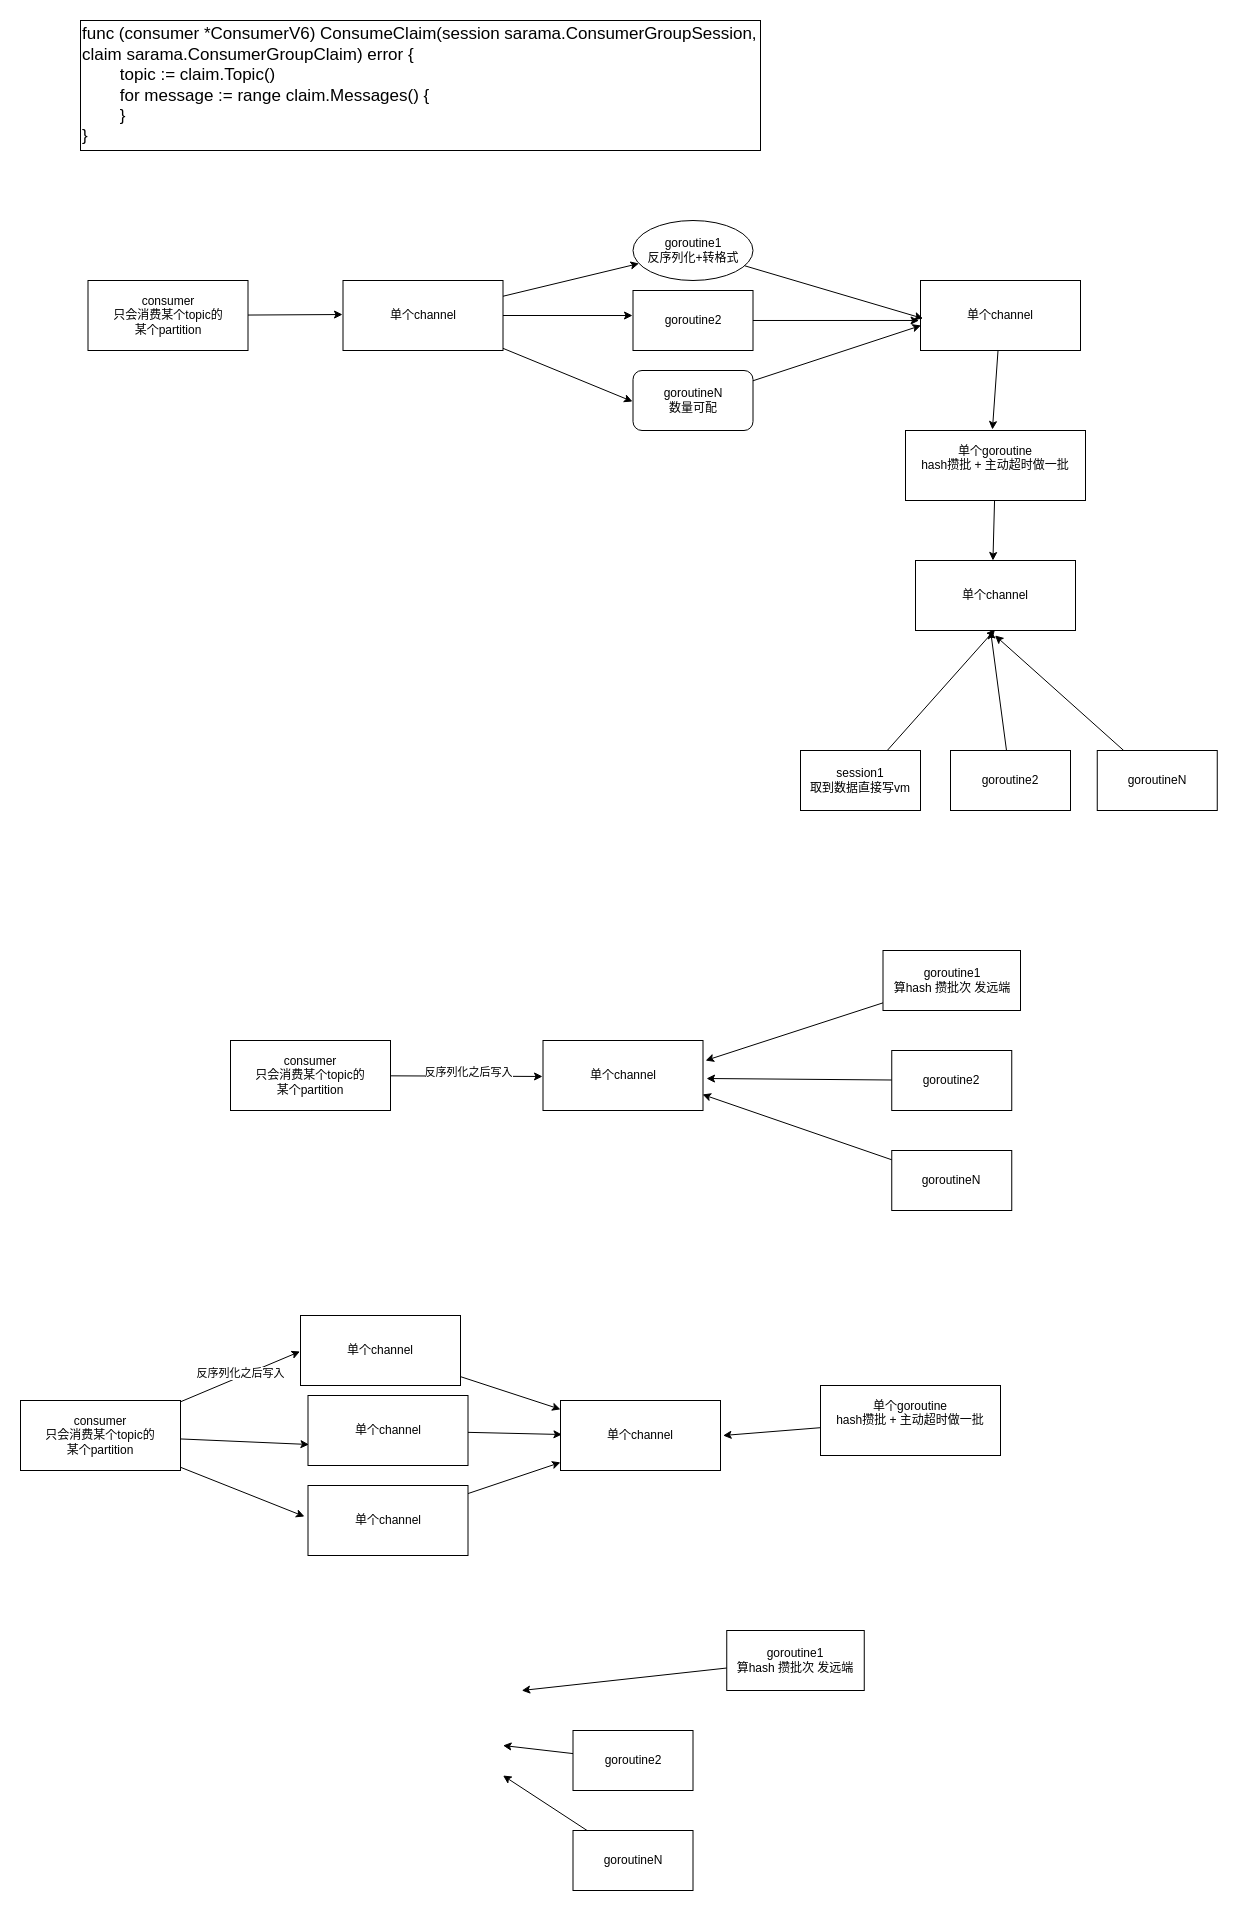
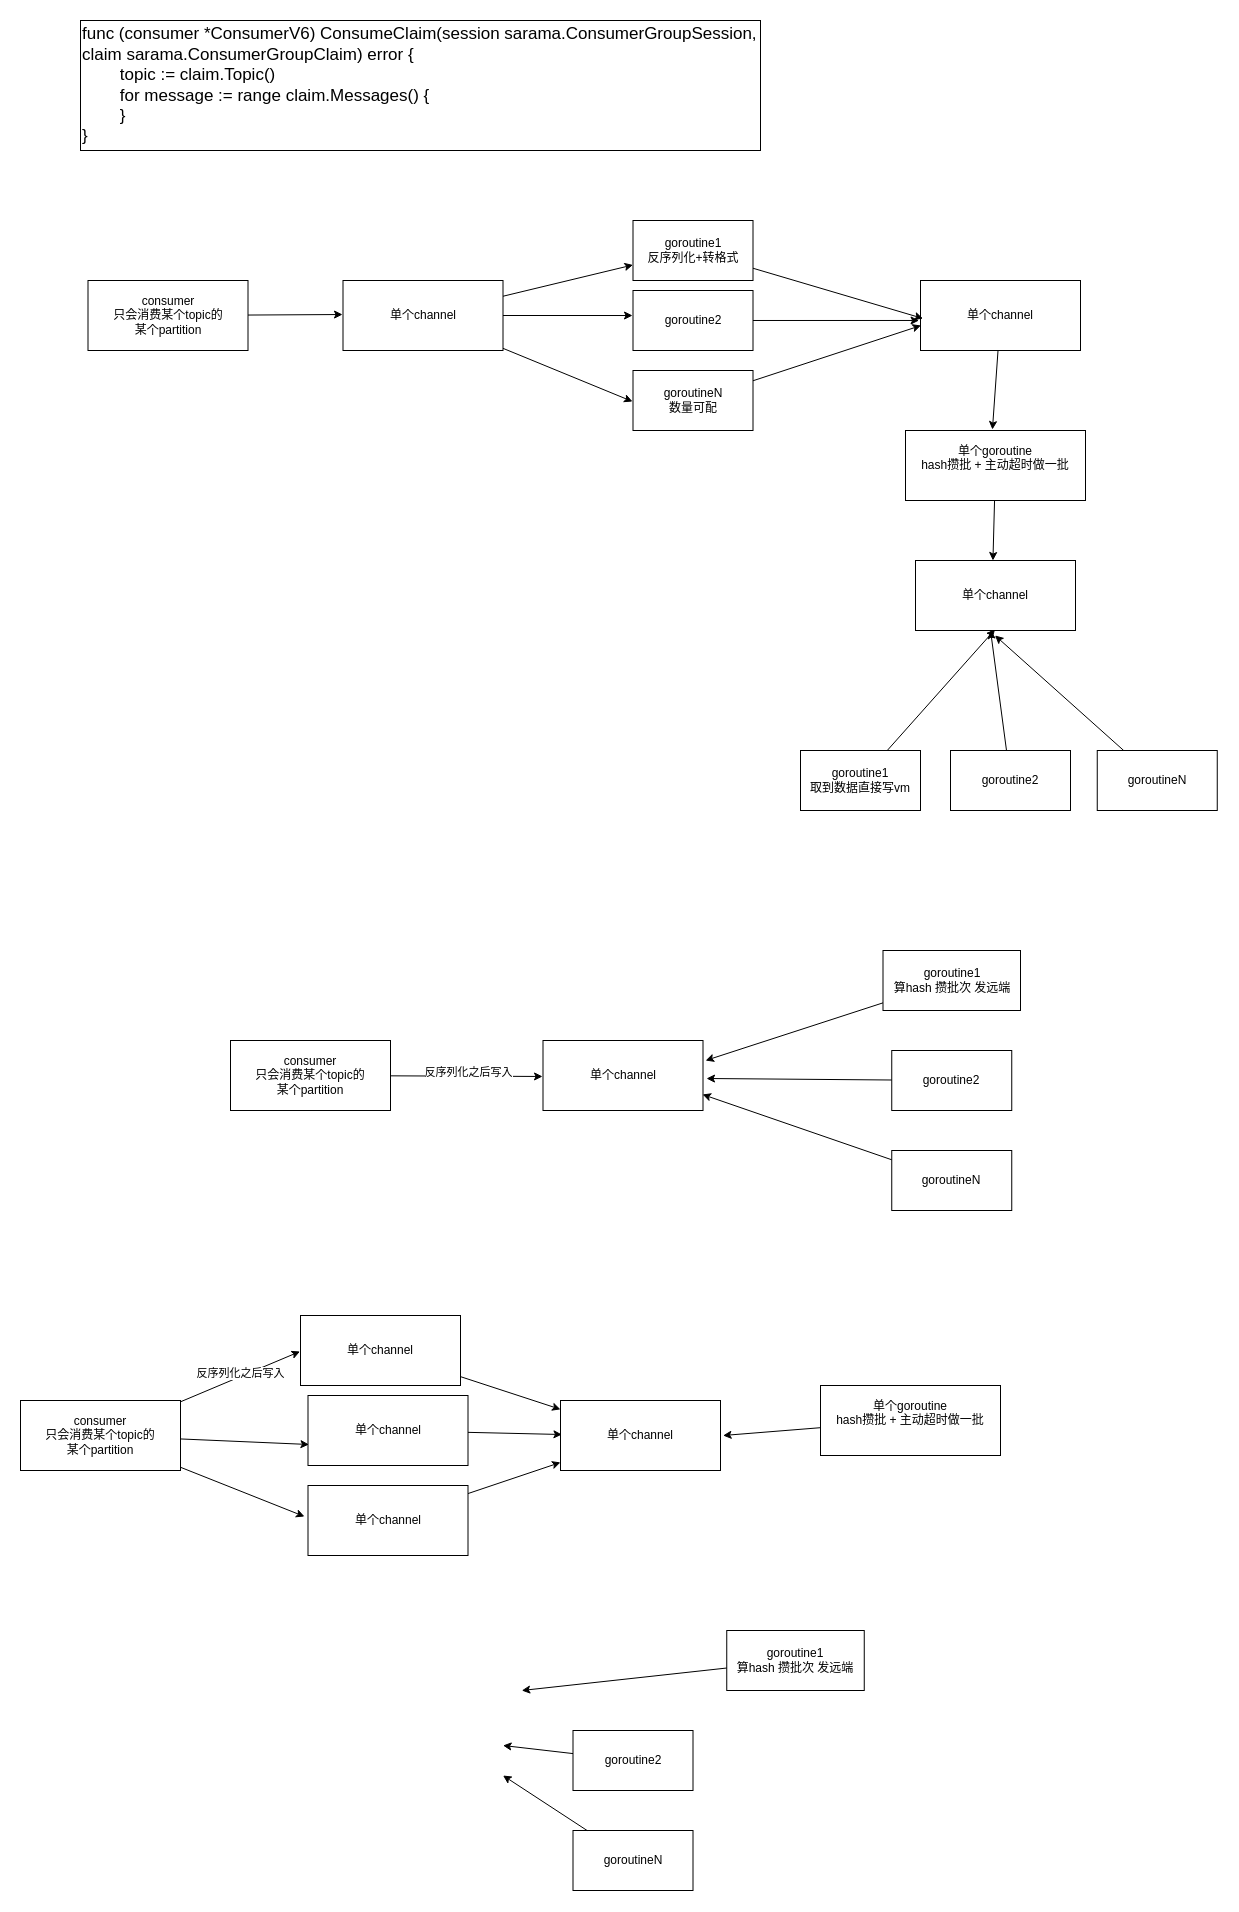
  <mxCell id="0" style=";html=1;" />
  <mxCell id="1" style=";html=1;" parent="0" />
  <mxCell id="2" value="consumer&lt;div&gt;只会消费某个topic的&lt;br&gt;某个partition&lt;br&gt;&lt;/div&gt;" style="rounded=0;whiteSpace=wrap;html=1;" vertex="1" parent="1"><mxGeometry x="87.5" y="280" width="160" height="70" as="geometry" /></mxCell>
  <mxCell id="3" value="&lt;div style=&quot;font-size: 17px;&quot;&gt;&lt;font style=&quot;font-size: 17px;&quot;&gt;func (consumer *ConsumerV6) ConsumeClaim(session sarama.ConsumerGroupSession, claim sarama.ConsumerGroupClaim) error {&lt;/font&gt;&lt;/div&gt;&lt;div style=&quot;font-size: 17px;&quot;&gt;&lt;span style=&quot;white-space: normal;&quot;&gt;&lt;font style=&quot;font-size: 17px;&quot;&gt;&lt;span style=&quot;white-space:pre&quot;&gt;&#09;&lt;/span&gt;topic := claim.Topic()&lt;/font&gt;&lt;/span&gt;&lt;/div&gt;&lt;div style=&quot;font-size: 17px;&quot;&gt;&lt;span style=&quot;white-space: normal;&quot;&gt;&lt;font style=&quot;font-size: 17px;&quot;&gt;&lt;span style=&quot;white-space:pre&quot;&gt;&#09;&lt;/span&gt;for message := range claim.Messages() {&lt;/font&gt;&lt;/span&gt;&lt;/div&gt;&lt;div style=&quot;font-size: 17px;&quot;&gt;&lt;span style=&quot;white-space: normal;&quot;&gt;&lt;font style=&quot;font-size: 17px;&quot;&gt;&lt;span style=&quot;white-space:pre&quot;&gt;&#09;&lt;/span&gt;}&lt;/font&gt;&lt;/span&gt;&lt;/div&gt;&lt;div style=&quot;font-size: 17px;&quot;&gt;&lt;font style=&quot;font-size: 17px;&quot;&gt;}&lt;/font&gt;&lt;/div&gt;" style="rounded=0;whiteSpace=wrap;html=1;align=left;" vertex="1" parent="1"><mxGeometry x="80" y="20" width="680" height="130" as="geometry" /></mxCell>
  <mxCell id="4" style="rounded=0;orthogonalLoop=1;jettySize=auto;html=1;" edge="1" parent="1" source="5" target="7"><mxGeometry relative="1" as="geometry" /></mxCell>
  <mxCell id="5" value="&lt;div&gt;单个channel&lt;/div&gt;" style="rounded=0;whiteSpace=wrap;html=1;" vertex="1" parent="1"><mxGeometry x="342.5" y="280" width="160" height="70" as="geometry" /></mxCell>
  <mxCell id="6" style="rounded=0;orthogonalLoop=1;jettySize=auto;html=1;entryX=-0.003;entryY=0.486;entryDx=0;entryDy=0;entryPerimeter=0;" edge="1" parent="1" source="2" target="5"><mxGeometry relative="1" as="geometry" /></mxCell>
- <mxCell id="7" value="&lt;div&gt;goroutine1&lt;br&gt;反序列化+转格式&lt;/div&gt;" style="ellipse;whiteSpace=wrap;html=1;" vertex="1" parent="1"><mxGeometry x="632.5" y="220" width="120" height="60" as="geometry" /></mxCell>
+ <mxCell id="7" value="&lt;div&gt;goroutine1&lt;br&gt;反序列化+转格式&lt;/div&gt;" style="rounded=0;whiteSpace=wrap;html=1;" vertex="1" parent="1"><mxGeometry x="632.5" y="220" width="120" height="60" as="geometry" /></mxCell>
  <mxCell id="8" value="&lt;div&gt;goroutine2&lt;/div&gt;" style="rounded=0;whiteSpace=wrap;html=1;" vertex="1" parent="1"><mxGeometry x="632.5" y="290" width="120" height="60" as="geometry" /></mxCell>
- <mxCell id="9" value="&lt;div&gt;goroutineN&lt;br&gt;数量可配&lt;/div&gt;" style="whiteSpace=wrap;html=1;rounded=1;" vertex="1" parent="1"><mxGeometry x="632.5" y="370" width="120" height="60" as="geometry" /></mxCell>
+ <mxCell id="9" value="&lt;div&gt;goroutineN&lt;br&gt;数量可配&lt;/div&gt;" style="rounded=0;whiteSpace=wrap;html=1;" vertex="1" parent="1"><mxGeometry x="632.5" y="370" width="120" height="60" as="geometry" /></mxCell>
  <mxCell id="10" style="rounded=0;orthogonalLoop=1;jettySize=auto;html=1;entryX=-0.004;entryY=0.417;entryDx=0;entryDy=0;entryPerimeter=0;" edge="1" parent="1" source="5" target="8"><mxGeometry relative="1" as="geometry" /></mxCell>
  <mxCell id="11" style="rounded=0;orthogonalLoop=1;jettySize=auto;html=1;entryX=-0.004;entryY=0.517;entryDx=0;entryDy=0;entryPerimeter=0;" edge="1" parent="1" source="5" target="9"><mxGeometry relative="1" as="geometry" /></mxCell>
  <mxCell id="12" value="&lt;div&gt;单个channel&lt;/div&gt;" style="rounded=0;whiteSpace=wrap;html=1;" vertex="1" parent="1"><mxGeometry x="920" y="280" width="160" height="70" as="geometry" /></mxCell>
  <mxCell id="13" style="rounded=0;orthogonalLoop=1;jettySize=auto;html=1;entryX=0.016;entryY=0.543;entryDx=0;entryDy=0;entryPerimeter=0;" edge="1" parent="1" source="7" target="12"><mxGeometry relative="1" as="geometry" /></mxCell>
  <mxCell id="14" style="rounded=0;orthogonalLoop=1;jettySize=auto;html=1;entryX=-0.009;entryY=0.571;entryDx=0;entryDy=0;entryPerimeter=0;" edge="1" parent="1" source="8" target="12"><mxGeometry relative="1" as="geometry" /></mxCell>
  <mxCell id="15" style="rounded=0;orthogonalLoop=1;jettySize=auto;html=1;entryX=0.003;entryY=0.643;entryDx=0;entryDy=0;entryPerimeter=0;" edge="1" parent="1" source="9" target="12"><mxGeometry relative="1" as="geometry" /></mxCell>
  <mxCell id="16" value="&lt;div&gt;单个goroutine&lt;br&gt;hash攒批 + 主动超时做一批&lt;br&gt;&lt;br&gt;&lt;/div&gt;" style="rounded=0;whiteSpace=wrap;html=1;" vertex="1" parent="1"><mxGeometry x="905" y="430" width="180" height="70" as="geometry" /></mxCell>
  <mxCell id="17" style="rounded=0;orthogonalLoop=1;jettySize=auto;html=1;entryX=0.483;entryY=-0.014;entryDx=0;entryDy=0;entryPerimeter=0;" edge="1" parent="1" source="12" target="16"><mxGeometry relative="1" as="geometry" /></mxCell>
- <mxCell id="18" value="session1&lt;br&gt;取到数据直接写vm" style="rounded=0;whiteSpace=wrap;html=1;" vertex="1" parent="1"><mxGeometry x="800" y="750" width="120" height="60" as="geometry" /></mxCell>
+ <mxCell id="18" value="goroutine1&lt;br&gt;取到数据直接写vm" style="rounded=0;whiteSpace=wrap;html=1;" vertex="1" parent="1"><mxGeometry x="800" y="750" width="120" height="60" as="geometry" /></mxCell>
  <mxCell id="19" value="&lt;div&gt;goroutine2&lt;/div&gt;" style="rounded=0;whiteSpace=wrap;html=1;" vertex="1" parent="1"><mxGeometry x="950" y="750" width="120" height="60" as="geometry" /></mxCell>
  <mxCell id="20" style="rounded=0;orthogonalLoop=1;jettySize=auto;html=1;entryX=0.497;entryY=1.071;entryDx=0;entryDy=0;entryPerimeter=0;" edge="1" parent="1" source="21" target="24"><mxGeometry relative="1" as="geometry"><mxPoint x="983.36" y="710.98" as="targetPoint" /></mxGeometry></mxCell>
  <mxCell id="21" value="goroutineN" style="rounded=0;whiteSpace=wrap;html=1;" vertex="1" parent="1"><mxGeometry x="1096.75" y="750" width="120" height="60" as="geometry" /></mxCell>
  <mxCell id="22" style="rounded=0;orthogonalLoop=1;jettySize=auto;html=1;entryX=0.497;entryY=0.986;entryDx=0;entryDy=0;entryPerimeter=0;" edge="1" parent="1" source="18" target="24"><mxGeometry relative="1" as="geometry"><mxPoint x="985.81" y="711.96" as="targetPoint" /></mxGeometry></mxCell>
  <mxCell id="23" style="rounded=0;orthogonalLoop=1;jettySize=auto;html=1;entryX=0.469;entryY=1;entryDx=0;entryDy=0;entryPerimeter=0;" edge="1" parent="1" source="19" target="24"><mxGeometry relative="1" as="geometry"><mxPoint x="987.91" y="710" as="targetPoint" /></mxGeometry></mxCell>
  <mxCell id="24" value="&lt;div&gt;单个channel&lt;/div&gt;" style="rounded=0;whiteSpace=wrap;html=1;" vertex="1" parent="1"><mxGeometry x="915" y="560" width="160" height="70" as="geometry" /></mxCell>
  <mxCell id="25" style="edgeStyle=none;rounded=0;orthogonalLoop=1;jettySize=auto;html=1;entryX=0.484;entryY=0;entryDx=0;entryDy=0;entryPerimeter=0;" edge="1" parent="1" source="16" target="24"><mxGeometry relative="1" as="geometry" /></mxCell>
  <mxCell id="26" value="consumer&lt;div&gt;只会消费某个topic的&lt;br&gt;某个partition&lt;br&gt;&lt;/div&gt;" style="rounded=0;whiteSpace=wrap;html=1;" vertex="1" parent="1"><mxGeometry x="230" y="1040" width="160" height="70" as="geometry" /></mxCell>
  <mxCell id="27" value="&lt;div&gt;单个channel&lt;/div&gt;" style="rounded=0;whiteSpace=wrap;html=1;" vertex="1" parent="1"><mxGeometry x="542.5" y="1040" width="160" height="70" as="geometry" /></mxCell>
  <mxCell id="28" value="goroutine1&lt;br&gt;算hash 攒批次 发远端" style="rounded=0;whiteSpace=wrap;html=1;" vertex="1" parent="1"><mxGeometry x="882.5" y="950" width="137.5" height="60" as="geometry" /></mxCell>
  <mxCell id="29" value="&lt;div&gt;goroutine2&lt;/div&gt;" style="rounded=0;whiteSpace=wrap;html=1;" vertex="1" parent="1"><mxGeometry x="891.25" y="1050" width="120" height="60" as="geometry" /></mxCell>
  <mxCell id="30" value="goroutineN" style="rounded=0;whiteSpace=wrap;html=1;" vertex="1" parent="1"><mxGeometry x="891.25" y="1150" width="120" height="60" as="geometry" /></mxCell>
  <mxCell id="31" style="edgeStyle=none;rounded=0;orthogonalLoop=1;jettySize=auto;html=1;entryX=-0.003;entryY=0.514;entryDx=0;entryDy=0;entryPerimeter=0;" edge="1" parent="1" source="26" target="27"><mxGeometry relative="1" as="geometry" /></mxCell>
  <mxCell id="32" value="反序列化之后写入" style="edgeLabel;html=1;align=center;verticalAlign=middle;resizable=0;points=[];" vertex="1" connectable="0" parent="31"><mxGeometry x="0.013" y="4" relative="1" as="geometry"><mxPoint as="offset" /></mxGeometry></mxCell>
  <mxCell id="33" style="edgeStyle=none;rounded=0;orthogonalLoop=1;jettySize=auto;html=1;entryX=1.016;entryY=0.286;entryDx=0;entryDy=0;entryPerimeter=0;" edge="1" parent="1" source="28" target="27"><mxGeometry relative="1" as="geometry" /></mxCell>
  <mxCell id="34" style="edgeStyle=none;rounded=0;orthogonalLoop=1;jettySize=auto;html=1;entryX=1.022;entryY=0.543;entryDx=0;entryDy=0;entryPerimeter=0;" edge="1" parent="1" source="29" target="27"><mxGeometry relative="1" as="geometry" /></mxCell>
  <mxCell id="35" style="edgeStyle=none;rounded=0;orthogonalLoop=1;jettySize=auto;html=1;entryX=0.997;entryY=0.771;entryDx=0;entryDy=0;entryPerimeter=0;" edge="1" parent="1" source="30" target="27"><mxGeometry relative="1" as="geometry" /></mxCell>
  <mxCell id="36" value="consumer&lt;div&gt;只会消费某个topic的&lt;br&gt;某个partition&lt;br&gt;&lt;/div&gt;" style="rounded=0;whiteSpace=wrap;html=1;" vertex="1" parent="1"><mxGeometry x="20" y="1400" width="160" height="70" as="geometry" /></mxCell>
  <mxCell id="37" style="edgeStyle=none;rounded=0;orthogonalLoop=1;jettySize=auto;html=1;" edge="1" parent="1" source="38" target="52"><mxGeometry relative="1" as="geometry" /></mxCell>
  <mxCell id="38" value="&lt;div&gt;单个channel&lt;/div&gt;" style="rounded=0;whiteSpace=wrap;html=1;" vertex="1" parent="1"><mxGeometry x="300" y="1315" width="160" height="70" as="geometry" /></mxCell>
  <mxCell id="39" value="goroutine1&lt;br&gt;算hash 攒批次 发远端" style="rounded=0;whiteSpace=wrap;html=1;" vertex="1" parent="1"><mxGeometry x="726.25" y="1630" width="137.5" height="60" as="geometry" /></mxCell>
  <mxCell id="40" value="&lt;div&gt;goroutine2&lt;/div&gt;" style="rounded=0;whiteSpace=wrap;html=1;" vertex="1" parent="1"><mxGeometry x="572.5" y="1730" width="120" height="60" as="geometry" /></mxCell>
  <mxCell id="41" value="goroutineN" style="rounded=0;whiteSpace=wrap;html=1;" vertex="1" parent="1"><mxGeometry x="572.5" y="1830" width="120" height="60" as="geometry" /></mxCell>
  <mxCell id="42" style="edgeStyle=none;rounded=0;orthogonalLoop=1;jettySize=auto;html=1;entryX=-0.003;entryY=0.514;entryDx=0;entryDy=0;entryPerimeter=0;" edge="1" parent="1" source="36" target="38"><mxGeometry relative="1" as="geometry" /></mxCell>
  <mxCell id="43" value="反序列化之后写入" style="edgeLabel;html=1;align=center;verticalAlign=middle;resizable=0;points=[];" vertex="1" connectable="0" parent="42"><mxGeometry x="0.013" y="4" relative="1" as="geometry"><mxPoint as="offset" /></mxGeometry></mxCell>
  <mxCell id="44" style="edgeStyle=none;rounded=0;orthogonalLoop=1;jettySize=auto;html=1;" edge="1" parent="1" source="39"><mxGeometry relative="1" as="geometry"><mxPoint x="521.25" y="1690" as="targetPoint" /></mxGeometry></mxCell>
  <mxCell id="45" style="edgeStyle=none;rounded=0;orthogonalLoop=1;jettySize=auto;html=1;" edge="1" parent="1" source="40"><mxGeometry relative="1" as="geometry"><mxPoint x="502.5" y="1745" as="targetPoint" /></mxGeometry></mxCell>
  <mxCell id="46" style="edgeStyle=none;rounded=0;orthogonalLoop=1;jettySize=auto;html=1;" edge="1" parent="1" source="41"><mxGeometry relative="1" as="geometry"><mxPoint x="502.5" y="1775" as="targetPoint" /></mxGeometry></mxCell>
  <mxCell id="47" value="&lt;div&gt;单个channel&lt;/div&gt;" style="rounded=0;whiteSpace=wrap;html=1;" vertex="1" parent="1"><mxGeometry x="307.5" y="1395" width="160" height="70" as="geometry" /></mxCell>
  <mxCell id="48" style="edgeStyle=none;rounded=0;orthogonalLoop=1;jettySize=auto;html=1;entryX=0.006;entryY=0.7;entryDx=0;entryDy=0;entryPerimeter=0;" edge="1" parent="1" source="36" target="47"><mxGeometry relative="1" as="geometry" /></mxCell>
  <mxCell id="49" style="edgeStyle=none;rounded=0;orthogonalLoop=1;jettySize=auto;html=1;" edge="1" parent="1" source="50" target="52"><mxGeometry relative="1" as="geometry" /></mxCell>
  <mxCell id="50" value="&lt;div&gt;单个channel&lt;/div&gt;" style="rounded=0;whiteSpace=wrap;html=1;" vertex="1" parent="1"><mxGeometry x="307.5" y="1485" width="160" height="70" as="geometry" /></mxCell>
  <mxCell id="51" style="edgeStyle=none;rounded=0;orthogonalLoop=1;jettySize=auto;html=1;entryX=-0.022;entryY=0.443;entryDx=0;entryDy=0;entryPerimeter=0;" edge="1" parent="1" source="36" target="50"><mxGeometry relative="1" as="geometry" /></mxCell>
  <mxCell id="52" value="&lt;div&gt;单个channel&lt;/div&gt;" style="rounded=0;whiteSpace=wrap;html=1;" vertex="1" parent="1"><mxGeometry x="560" y="1400" width="160" height="70" as="geometry" /></mxCell>
  <mxCell id="53" style="edgeStyle=none;rounded=0;orthogonalLoop=1;jettySize=auto;html=1;entryX=0.009;entryY=0.486;entryDx=0;entryDy=0;entryPerimeter=0;" edge="1" parent="1" source="47" target="52"><mxGeometry relative="1" as="geometry" /></mxCell>
  <mxCell id="54" value="&lt;div&gt;单个goroutine&lt;br&gt;hash攒批 + 主动超时做一批&lt;br&gt;&lt;br&gt;&lt;/div&gt;" style="rounded=0;whiteSpace=wrap;html=1;" vertex="1" parent="1"><mxGeometry x="820" y="1385" width="180" height="70" as="geometry" /></mxCell>
  <mxCell id="55" style="edgeStyle=none;rounded=0;orthogonalLoop=1;jettySize=auto;html=1;entryX=1.016;entryY=0.5;entryDx=0;entryDy=0;entryPerimeter=0;" edge="1" parent="1" source="54" target="52"><mxGeometry relative="1" as="geometry" /></mxCell>
